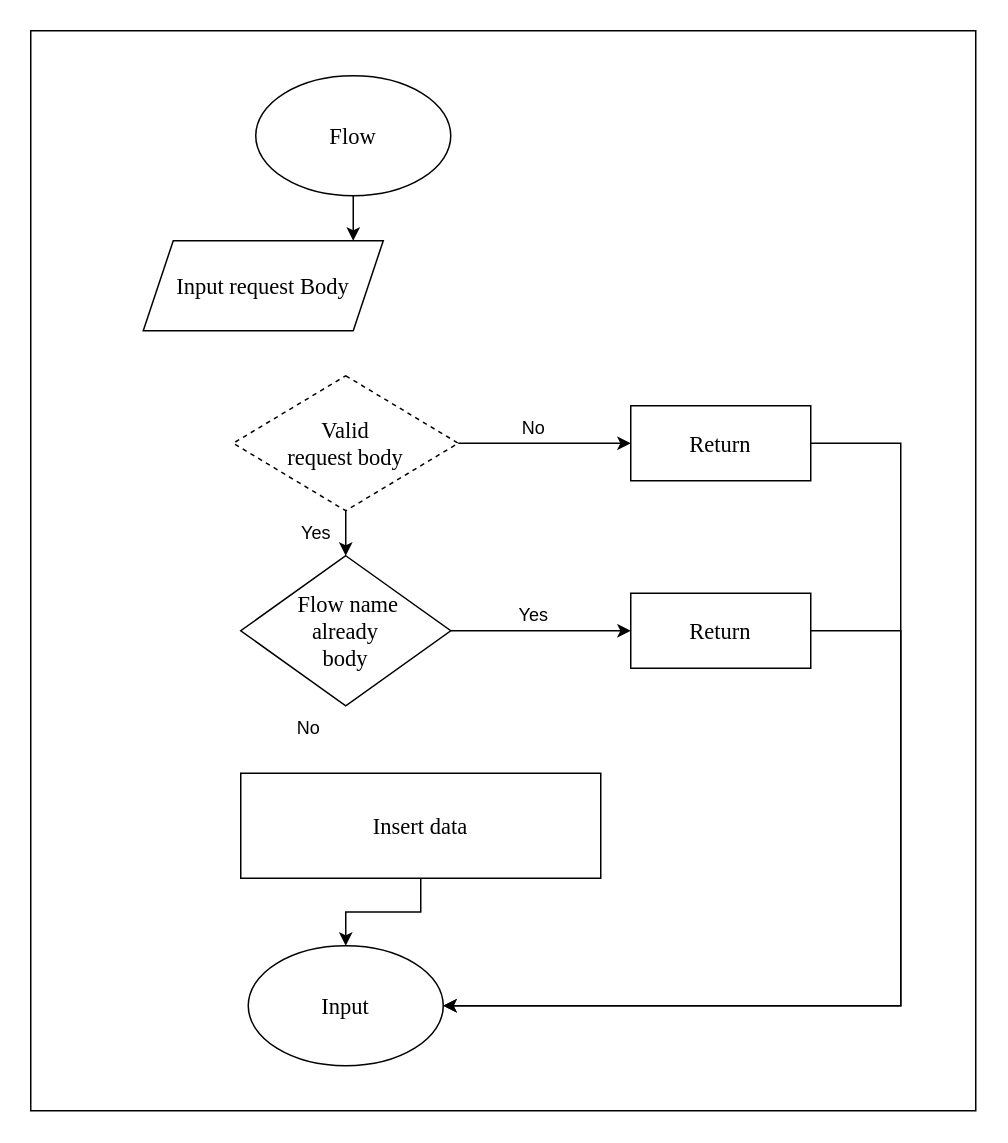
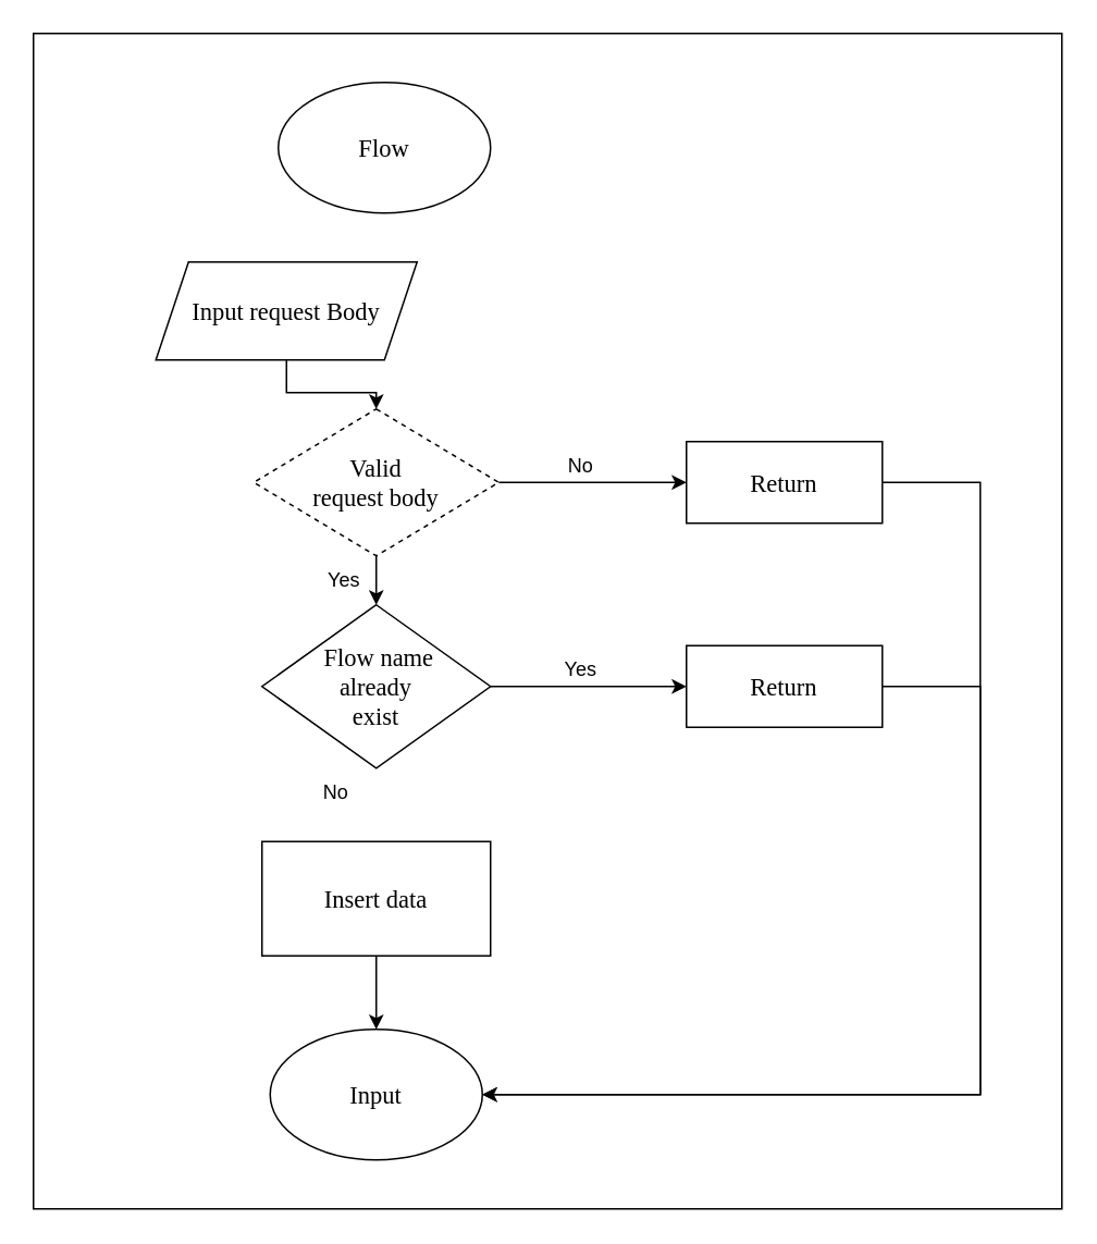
  <mxCell id="0" />
  <mxCell id="1" parent="0" />
  <mxCell id="2" value="" style="rounded=0;whiteSpace=wrap;html=1;" vertex="1" parent="1"><mxGeometry x="20" y="20" width="630" height="720" as="geometry" /></mxCell>
- <mxCell id="3" value="" style="edgeStyle=orthogonalEdgeStyle;rounded=0;orthogonalLoop=1;jettySize=auto;html=1;" edge="1" parent="1" source="4" target="6"><mxGeometry relative="1" as="geometry"><Array as="points"><mxPoint x="235" y="160" /><mxPoint x="235" y="160" /></Array></mxGeometry></mxCell>
  <mxCell id="4" value="&lt;font style=&quot;font-size: 15px;&quot; face=&quot;Times New Roman&quot;&gt;Flow&lt;/font&gt;" style="ellipse;whiteSpace=wrap;html=1;align=center;" vertex="1" parent="1"><mxGeometry x="170" y="50" width="130" height="80" as="geometry" /></mxCell>
+ <mxCell id="5" value="" style="edgeStyle=orthogonalEdgeStyle;rounded=0;orthogonalLoop=1;jettySize=auto;html=1;" edge="1" parent="1" source="6" target="9"><mxGeometry relative="1" as="geometry" /></mxCell>
  <mxCell id="6" value="&lt;font face=&quot;Times New Roman&quot; style=&quot;font-size: 15px;&quot;&gt;Input request Body&lt;/font&gt;" style="shape=parallelogram;perimeter=parallelogramPerimeter;whiteSpace=wrap;html=1;fixedSize=1;" vertex="1" parent="1"><mxGeometry x="95" y="160" width="160" height="60" as="geometry" /></mxCell>
  <mxCell id="7" value="" style="edgeStyle=orthogonalEdgeStyle;rounded=0;orthogonalLoop=1;jettySize=auto;html=1;" edge="1" parent="1" source="9"><mxGeometry relative="1" as="geometry"><mxPoint x="230" y="370" as="targetPoint" /></mxGeometry></mxCell>
  <mxCell id="8" style="edgeStyle=orthogonalEdgeStyle;rounded=0;orthogonalLoop=1;jettySize=auto;html=1;entryX=0;entryY=0.5;entryDx=0;entryDy=0;" edge="1" parent="1" source="9" target="22"><mxGeometry relative="1" as="geometry"><mxPoint x="420" y="295" as="targetPoint" /></mxGeometry></mxCell>
  <mxCell id="9" value="&lt;font style=&quot;font-size: 15px;&quot; face=&quot;Times New Roman&quot;&gt;Valid&lt;br&gt;request body&lt;/font&gt;" style="rhombus;whiteSpace=wrap;html=1;dashed=1;" vertex="1" parent="1"><mxGeometry x="155" y="250" width="150" height="90" as="geometry" /></mxCell>
  <mxCell id="10" style="edgeStyle=orthogonalEdgeStyle;rounded=0;orthogonalLoop=1;jettySize=auto;html=1;entryX=0;entryY=0.5;entryDx=0;entryDy=0;" edge="1" parent="1" source="11" target="13"><mxGeometry relative="1" as="geometry" /></mxCell>
- <mxCell id="11" value="&lt;font face=&quot;Times New Roman&quot; style=&quot;font-size: 15px;&quot;&gt;&amp;nbsp;Flow name &lt;br&gt;already &lt;br&gt;body&lt;/font&gt;" style="rhombus;whiteSpace=wrap;html=1;" vertex="1" parent="1"><mxGeometry x="160" y="370" width="140" height="100" as="geometry" /></mxCell>
+ <mxCell id="11" value="&lt;font face=&quot;Times New Roman&quot; style=&quot;font-size: 15px;&quot;&gt;&amp;nbsp;Flow name &lt;br&gt;already &lt;br&gt;exist&lt;/font&gt;" style="rhombus;whiteSpace=wrap;html=1;" vertex="1" parent="1"><mxGeometry x="160" y="370" width="140" height="100" as="geometry" /></mxCell>
  <mxCell id="12" style="edgeStyle=orthogonalEdgeStyle;rounded=0;orthogonalLoop=1;jettySize=auto;html=1;exitX=1;exitY=0.5;exitDx=0;exitDy=0;" edge="1" parent="1" source="13" target="20"><mxGeometry relative="1" as="geometry"><mxPoint x="180" y="1130" as="targetPoint" /><mxPoint x="540" y="530" as="sourcePoint" /><Array as="points"><mxPoint x="600" y="420" /><mxPoint x="600" y="670" /></Array></mxGeometry></mxCell>
  <mxCell id="13" value="&lt;font face=&quot;Times New Roman&quot; style=&quot;font-size: 15px;&quot;&gt;Return&lt;/font&gt;" style="rounded=0;whiteSpace=wrap;html=1;" vertex="1" parent="1"><mxGeometry x="420" y="395" width="120" height="50" as="geometry" /></mxCell>
  <mxCell id="14" value="No" style="text;html=1;align=center;verticalAlign=middle;resizable=0;points=[];autosize=1;strokeColor=none;fillColor=none;" vertex="1" parent="1"><mxGeometry x="185" y="470" width="40" height="30" as="geometry" /></mxCell>
  <mxCell id="15" value="Yes" style="text;html=1;align=center;verticalAlign=middle;resizable=0;points=[];autosize=1;strokeColor=none;fillColor=none;" vertex="1" parent="1"><mxGeometry x="335" y="395" width="40" height="30" as="geometry" /></mxCell>
  <mxCell id="16" value="No" style="text;html=1;align=center;verticalAlign=middle;resizable=0;points=[];autosize=1;strokeColor=none;fillColor=none;" vertex="1" parent="1"><mxGeometry x="335" y="270" width="40" height="30" as="geometry" /></mxCell>
  <mxCell id="17" value="Yes" style="text;html=1;align=center;verticalAlign=middle;resizable=0;points=[];autosize=1;strokeColor=none;fillColor=none;" vertex="1" parent="1"><mxGeometry x="190" y="340" width="40" height="30" as="geometry" /></mxCell>
  <mxCell id="18" style="edgeStyle=orthogonalEdgeStyle;rounded=0;orthogonalLoop=1;jettySize=auto;html=1;entryX=0.5;entryY=0;entryDx=0;entryDy=0;" edge="1" parent="1" source="19" target="20"><mxGeometry relative="1" as="geometry" /></mxCell>
- <mxCell id="19" value="&lt;font face=&quot;Times New Roman&quot;&gt;&lt;span style=&quot;font-size: 15px;&quot;&gt;Insert data&lt;/span&gt;&lt;/font&gt;" style="rounded=0;whiteSpace=wrap;html=1;" vertex="1" parent="1"><mxGeometry x="160" y="515" width="240" height="70" as="geometry" /></mxCell>
+ <mxCell id="19" value="&lt;font face=&quot;Times New Roman&quot;&gt;&lt;span style=&quot;font-size: 15px;&quot;&gt;Insert data&lt;/span&gt;&lt;/font&gt;" style="rounded=0;whiteSpace=wrap;html=1;" vertex="1" parent="1"><mxGeometry x="160" y="515" width="140" height="70" as="geometry" /></mxCell>
  <mxCell id="20" value="&lt;font face=&quot;Times New Roman&quot;&gt;&lt;span style=&quot;font-size: 15px;&quot;&gt;Input&lt;/span&gt;&lt;/font&gt;" style="ellipse;whiteSpace=wrap;html=1;align=center;" vertex="1" parent="1"><mxGeometry x="165" y="630" width="130" height="80" as="geometry" /></mxCell>
  <mxCell id="21" value="" style="endArrow=classic;html=1;rounded=0;entryX=1;entryY=0.5;entryDx=0;entryDy=0;exitX=1;exitY=0.5;exitDx=0;exitDy=0;" edge="1" parent="1" source="22" target="20"><mxGeometry width="50" height="50" relative="1" as="geometry"><mxPoint x="540" y="295" as="sourcePoint" /><mxPoint x="350" y="980" as="targetPoint" /><Array as="points"><mxPoint x="600" y="295" /><mxPoint x="600" y="670" /></Array></mxGeometry></mxCell>
  <mxCell id="22" value="&lt;font face=&quot;Times New Roman&quot; style=&quot;font-size: 15px;&quot;&gt;Return&lt;/font&gt;" style="rounded=0;whiteSpace=wrap;html=1;" vertex="1" parent="1"><mxGeometry x="420" y="270" width="120" height="50" as="geometry" /></mxCell>
